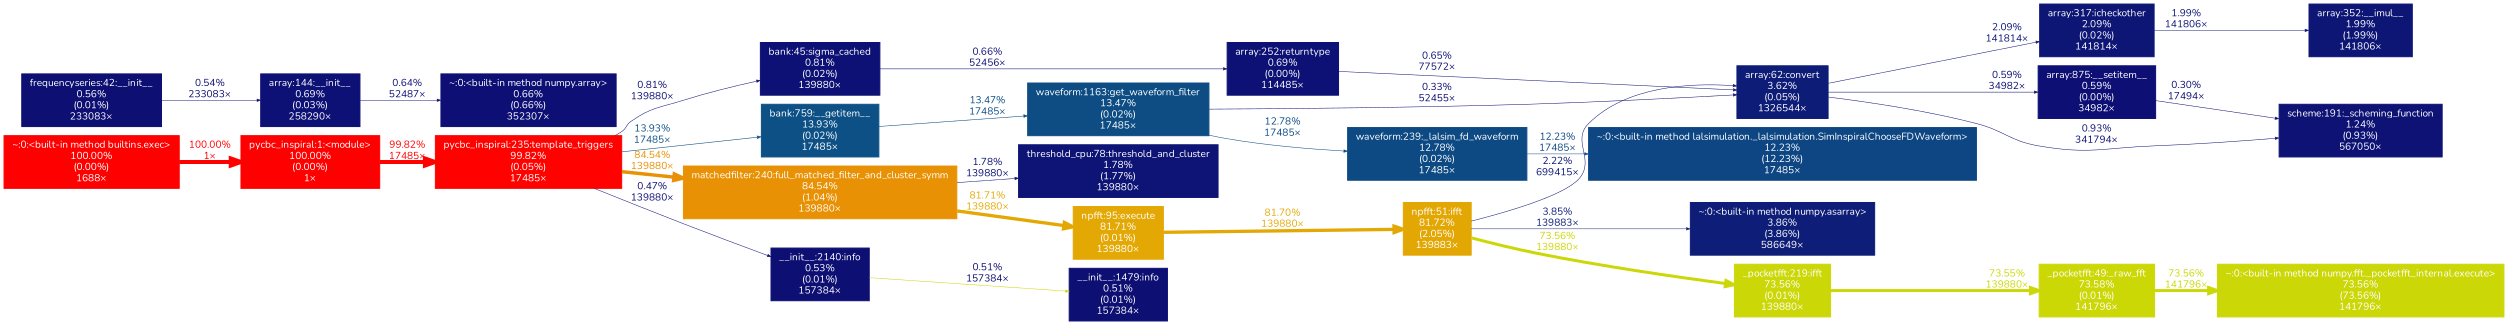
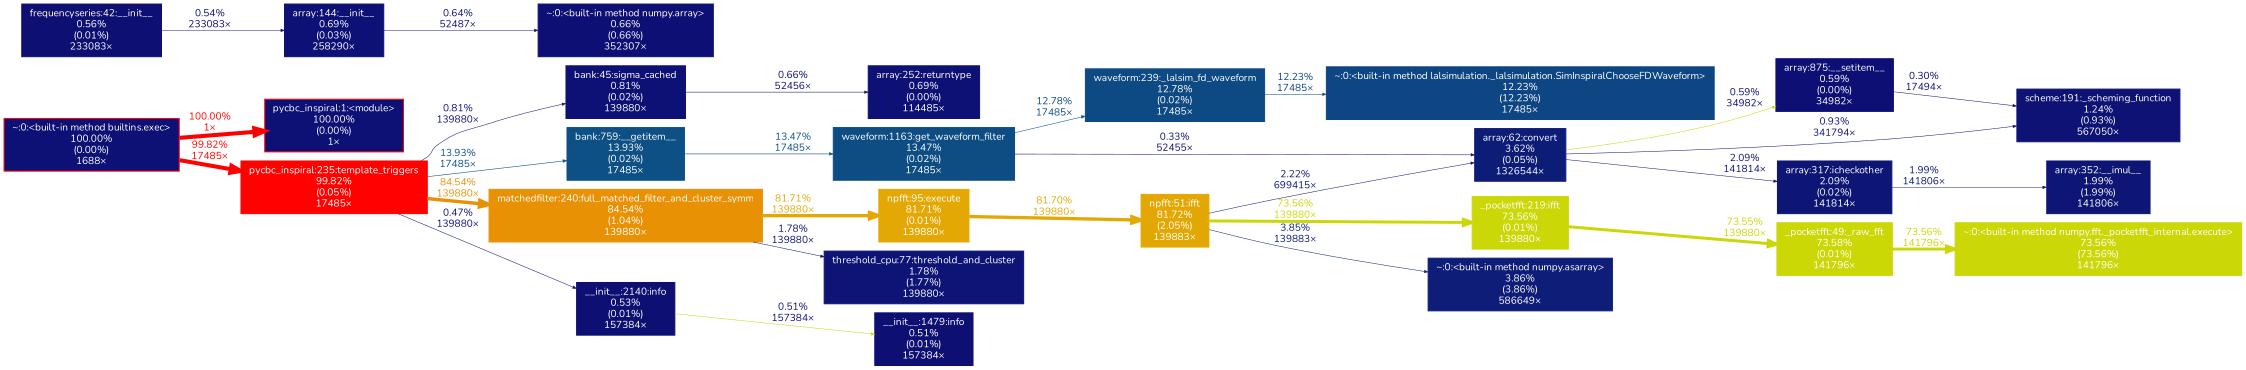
  digraph {
    fontname=Nunito
    nodesep=0.125
    rankdir=LR
    ranksep=0.25
    node [color="#0d1074" fontcolor="#ffffff" fontname=Nunito fontsize=10.00 shape=box style=filled]
    edge [arrowsize=0.35 color="#0d0f74" fontcolor="#0d0f74" fontname=Nunito fontsize=10.00 labeldistance=0.50 penwidth=0.50]
-   n1 [color="#ff0000" height=0 label="pycbc_inspiral:1:<module>\n100.00%\n(0.00%)\n1×" width=0]
+   n1 [color="#ff0000" height=0 label="pycbc_inspiral:1:<module>\n100.00%\n(0.00%)\n1×" width=0 fillcolor="#0d1074"]
    n2 [color="#ff0200" height=0 label="pycbc_inspiral:235:template_triggers\n99.82%\n(0.05%)\n17485×" width=0]
    n3 [height=0 label="bank:45:sigma_cached\n0.81%\n(0.02%)\n139880×" width=0]
    n4 [color="#0d5085" height=0 label="bank:759:__getitem__\n13.93%\n(0.02%)\n17485×" width=0]
    n5 [color="#e89104" height=0 label="matchedfilter:240:full_matched_filter_and_cluster_symm\n84.54%\n(1.04%)\n139880×" width=0]
    n6 [color="#0d0f73" height=0 label="__init__:2140:info\n0.53%\n(0.01%)\n157384×" width=0]
    n7 [height=0 label="array:252:returntype\n0.69%\n(0.00%)\n114485×" width=0]
    n8 [color="#0d4d84" height=0 label="waveform:1163:get_waveform_filter\n13.47%\n(0.02%)\n17485×" width=0]
    n9 [color="#e3a804" height=0 label="npfft:95:execute\n81.71%\n(0.01%)\n139880×" width=0]
-   n10 [color="#0d1475" height=0 label="threshold_cpu:78:threshold_and_cluster\n1.78%\n(1.77%)\n139880×" width=0]
+   n10 [color="#0d1475" height=0 label="threshold_cpu:77:threshold_and_cluster\n1.78%\n(1.77%)\n139880×" width=0]
    n11 [color="#0d0f73" height=0 label="__init__:1479:info\n0.51%\n(0.01%)\n157384×" width=0]
    n12 [color="#0d0f74" height=0 label="~:0:<built-in method numpy.array>\n0.66%\n(0.66%)\n352307×" width=0]
-   n13 [color="#ff0000" height=0 label="~:0:<built-in method builtins.exec>\n100.00%\n(0.00%)\n1688×" width=0]
+   n13 [color="#ff0000" height=0 label="~:0:<built-in method builtins.exec>\n100.00%\n(0.00%)\n1688×" width=0 fillcolor="#0d1074"]
    n14 [color="#0d1274" height=0 label="scheme:191:_scheming_function\n1.24%\n(0.93%)\n567050×" width=0]
    n15 [color="#0d1c77" height=0 label="array:62:convert\n3.62%\n(0.05%)\n1326544×" width=0]
    n16 [color="#0d0f74" height=0 label="array:875:__setitem__\n0.59%\n(0.00%)\n34982×" width=0]
    n17 [color="#0d1575" height=0 label="array:317:icheckother\n2.09%\n(0.02%)\n141814×" width=0]
    n18 [color="#0d1575" height=0 label="array:352:__imul__\n1.99%\n(1.99%)\n141806×" width=0]
    n19 [height=0 label="array:144:__init__\n0.69%\n(0.03%)\n258290×" width=0]
    n20 [color="#0d4983" height=0 label="waveform:239:_lalsim_fd_waveform\n12.78%\n(0.02%)\n17485×" width=0]
    n21 [color="#0d4683" height=0 label="~:0:<built-in method lalsimulation._lalsimulation.SimInspiralChooseFDWaveform>\n12.23%\n(12.23%)\n17485×" width=0]
    n22 [color="#0d0f73" height=0 label="frequencyseries:42:__init__\n0.56%\n(0.01%)\n233083×" width=0]
    n23 [color="#e3a704" height=0 label="npfft:51:ifft\n81.72%\n(2.05%)\n139883×" width=0]
    n24 [color="#ccd706" height=0 label="_pocketfft:49:_raw_fft\n73.58%\n(0.01%)\n141796×" width=0]
    n25 [color="#cbd706" height=0 label="~:0:<built-in method numpy.fft._pocketfft_internal.execute>\n73.56%\n(73.56%)\n141796×" width=0]
    n26 [color="#cbd706" height=0 label="_pocketfft:219:ifft\n73.56%\n(0.01%)\n139880×" width=0]
    n27 [color="#0d1d78" height=0 label="~:0:<built-in method numpy.asarray>\n3.86%\n(3.86%)\n586649×" width=0]
-   n1 -> n2 [arrowsize=1.00 color="#ff0200" fontcolor="#ff0200" label="99.82%\n17485×" labeldistance=3.99 penwidth=3.99]
+   n13 -> n2 [arrowsize=1.00 color="#ff0200" fontcolor="#ff0200" label="99.82%\n17485×" labeldistance=3.99 penwidth=3.99]
    n2 -> n3 [color="#0d1074" fontcolor="#0d1074" label="0.81%\n139880×"]
    n2 -> n4 [arrowsize=0.37 color="#0d5085" fontcolor="#0d5085" label="13.93%\n17485×" labeldistance=0.56 penwidth=0.56]
    n2 -> n5 [arrowsize=0.92 color="#e89104" fontcolor="#e89104" label="84.54%\n139880×" labeldistance=3.38 penwidth=3.38]
    n2 -> n6 [color="#0d0f73" fontcolor="#0d0f73" label="0.47%\n139880×"]
    n3 -> n7 [label="0.66%\n52456×"]
    n4 -> n8 [arrowsize=0.37 color="#0d4d84" fontcolor="#0d4d84" label="13.47%\n17485×" labeldistance=0.54 penwidth=0.54]
    n5 -> n9 [arrowsize=0.90 color="#e3a804" fontcolor="#e3a804" label="81.71%\n139880×" labeldistance=3.27 penwidth=3.27]
    n5 -> n10 [color="#0d1475" fontcolor="#0d1475" label="1.78%\n139880×"]
    n6 -> n11 [color="#cbd706" fontcolor="#0d0f73" label="0.51%\n157384×"]
-   n7 -> n15 [label="0.65%\n77572×"]
    n8 -> n15 [color="#0d0e73" fontcolor="#0d0e73" label="0.33%\n52455×"]
    n8 -> n20 [arrowsize=0.36 color="#0d4983" fontcolor="#0d4983" label="12.78%\n17485×" labeldistance=0.51 penwidth=0.51]
    n9 -> n23 [arrowsize=0.90 color="#e3a804" fontcolor="#e3a804" label="81.70%\n139880×" labeldistance=3.27 penwidth=3.27]
    n13 -> n1 [arrowsize=1.00 color="#ff0000" fontcolor="#ff0000" label="100.00%\n1×" labeldistance=4.00 penwidth=4.00]
    n15 -> n14 [color="#0d1174" fontcolor="#0d1174" label="0.93%\n341794×"]
-   n15 -> n16 [label="0.59%\n34982×"]
+   n15 -> n16 [color="#cbd706" label="0.59%\n34982×"]
    n15 -> n17 [color="#0d1575" fontcolor="#0d1575" label="2.09%\n141814×"]
    n16 -> n14 [color="#0d0e73" fontcolor="#0d0e73" label="0.30%\n17494×"]
    n17 -> n18 [color="#0d1575" fontcolor="#0d1575" label="1.99%\n141806×"]
    n19 -> n12 [label="0.64%\n52487×"]
    n20 -> n21 [color="#0d4683" fontcolor="#0d4683" label="12.23%\n17485×"]
    n22 -> n19 [color="#0d0f73" fontcolor="#0d0f73" label="0.54%\n233083×"]
    n23 -> n15 [color="#0d1676" fontcolor="#0d1676" label="2.22%\n699415×"]
    n23 -> n26 [arrowsize=0.86 color="#cbd706" fontcolor="#cbd706" label="73.56%\n139880×" labeldistance=2.94 penwidth=2.94]
    n23 -> n27 [color="#0d1d78" fontcolor="#0d1d78" label="3.85%\n139883×"]
    n24 -> n25 [arrowsize=0.86 color="#cbd706" fontcolor="#cbd706" label="73.56%\n141796×" labeldistance=2.94 penwidth=2.94]
    n26 -> n24 [arrowsize=0.86 color="#cbd706" fontcolor="#cbd706" label="73.55%\n139880×" labeldistance=2.94 penwidth=2.94]
  }
